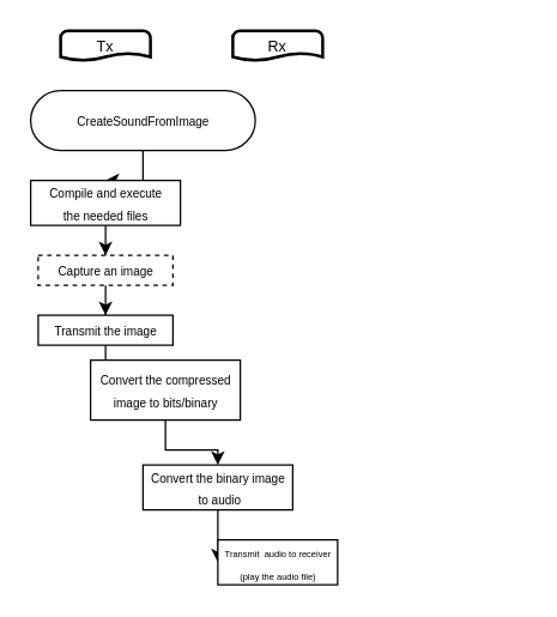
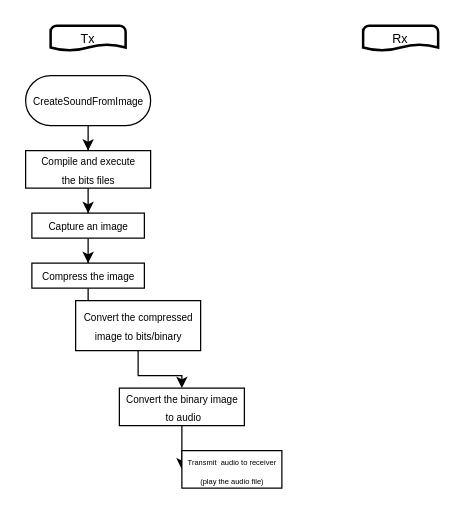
  <mxCell id="0" />
  <mxCell id="1" parent="0" />
  <mxCell id="2" value="" style="edgeStyle=orthogonalEdgeStyle;rounded=0;orthogonalLoop=1;jettySize=auto;html=1;" edge="1" parent="1" source="3" target="5"><mxGeometry relative="1" as="geometry" /></mxCell>
- <mxCell id="3" value="&lt;font style=&quot;font-size: 8px&quot;&gt;CreateSoundFromImage&lt;/font&gt;" style="html=1;dashed=0;whitespace=wrap;shape=mxgraph.dfd.start" vertex="1" parent="1"><mxGeometry x="20" y="60" width="150" height="40" as="geometry" /></mxCell>
+ <mxCell id="3" value="&lt;font style=&quot;font-size: 8px&quot;&gt;CreateSoundFromImage&lt;/font&gt;" style="html=1;dashed=0;whitespace=wrap;shape=mxgraph.dfd.start" vertex="1" parent="1"><mxGeometry x="20" y="60" width="100" height="40" as="geometry" /></mxCell>
  <mxCell id="4" value="" style="edgeStyle=orthogonalEdgeStyle;rounded=0;orthogonalLoop=1;jettySize=auto;html=1;" edge="1" parent="1" source="5" target="7"><mxGeometry relative="1" as="geometry" /></mxCell>
- <mxCell id="5" value="&lt;font style=&quot;font-size: 8px&quot;&gt;Compile and execute&lt;br&gt;the needed files&lt;/font&gt;" style="html=1;dashed=0;whitespace=wrap;" vertex="1" parent="1"><mxGeometry x="20" y="120" width="100" height="30" as="geometry" /></mxCell>
+ <mxCell id="5" value="&lt;font style=&quot;font-size: 8px&quot;&gt;Compile and execute&lt;br&gt;the bits files&lt;/font&gt;" style="html=1;dashed=0;whitespace=wrap;" vertex="1" parent="1"><mxGeometry x="20" y="120" width="100" height="30" as="geometry" /></mxCell>
  <mxCell id="6" value="" style="edgeStyle=orthogonalEdgeStyle;rounded=0;orthogonalLoop=1;jettySize=auto;html=1;" edge="1" parent="1" source="7" target="9"><mxGeometry relative="1" as="geometry" /></mxCell>
- <mxCell id="7" value="&lt;font style=&quot;font-size: 8px&quot;&gt;Capture an image&lt;/font&gt;" style="html=1;dashed=1;whitespace=wrap;" vertex="1" parent="1"><mxGeometry x="25" y="170" width="90" height="20" as="geometry" /></mxCell>
+ <mxCell id="7" value="&lt;font style=&quot;font-size: 8px&quot;&gt;Capture an image&lt;/font&gt;" style="html=1;dashed=0;whitespace=wrap;" vertex="1" parent="1"><mxGeometry x="25" y="170" width="90" height="20" as="geometry" /></mxCell>
  <mxCell id="8" value="" style="edgeStyle=orthogonalEdgeStyle;rounded=0;orthogonalLoop=1;jettySize=auto;html=1;" edge="1" parent="1" source="9" target="11"><mxGeometry relative="1" as="geometry" /></mxCell>
- <mxCell id="9" value="&lt;span style=&quot;font-size: 8px&quot;&gt;Transmit the image&lt;/span&gt;" style="html=1;dashed=0;whitespace=wrap;" vertex="1" parent="1"><mxGeometry x="25" y="210" width="90" height="20" as="geometry" /></mxCell>
+ <mxCell id="9" value="&lt;span style=&quot;font-size: 8px&quot;&gt;Compress the image&lt;/span&gt;" style="html=1;dashed=0;whitespace=wrap;" vertex="1" parent="1"><mxGeometry x="25" y="210" width="90" height="20" as="geometry" /></mxCell>
  <mxCell id="10" style="edgeStyle=orthogonalEdgeStyle;rounded=0;orthogonalLoop=1;jettySize=auto;html=1;entryX=0.5;entryY=0;entryDx=0;entryDy=0;" edge="1" parent="1" source="11" target="13"><mxGeometry relative="1" as="geometry" /></mxCell>
  <mxCell id="11" value="&lt;font style=&quot;font-size: 8px&quot;&gt;Convert the compressed &lt;br&gt;image to bits/binary&lt;/font&gt;" style="html=1;dashed=0;whitespace=wrap;" vertex="1" parent="1"><mxGeometry x="60" y="240" width="100" height="40" as="geometry" /></mxCell>
  <mxCell id="12" style="edgeStyle=orthogonalEdgeStyle;rounded=0;orthogonalLoop=1;jettySize=auto;html=1;exitX=0.5;exitY=1;exitDx=0;exitDy=0;entryX=0;entryY=0.5;entryDx=0;entryDy=0;" edge="1" parent="1" source="13" target="16"><mxGeometry relative="1" as="geometry" /></mxCell>
  <mxCell id="13" value="&lt;font style=&quot;font-size: 8px&quot;&gt;Convert the binary image&lt;br&gt;&amp;nbsp;to audio&lt;/font&gt;" style="html=1;dashed=0;whitespace=wrap;" vertex="1" parent="1"><mxGeometry x="95" y="310" width="100" height="30" as="geometry" /></mxCell>
  <mxCell id="14" value="&lt;font style=&quot;font-size: 10px&quot;&gt;Tx&lt;/font&gt;" style="strokeWidth=2;html=1;shape=mxgraph.flowchart.document2;whiteSpace=wrap;size=0.25;" vertex="1" parent="1"><mxGeometry x="40" y="20" width="60" height="20" as="geometry" /></mxCell>
- <mxCell id="15" value="&lt;font style=&quot;font-size: 10px&quot;&gt;Rx&lt;/font&gt;" style="strokeWidth=2;html=1;shape=mxgraph.flowchart.document2;whiteSpace=wrap;size=0.25;" vertex="1" parent="1"><mxGeometry x="155" y="20" width="60" height="20" as="geometry" /></mxCell>
+ <mxCell id="15" value="&lt;font style=&quot;font-size: 10px&quot;&gt;Rx&lt;/font&gt;" style="strokeWidth=2;html=1;shape=mxgraph.flowchart.document2;whiteSpace=wrap;size=0.25;" vertex="1" parent="1"><mxGeometry x="290" y="20" width="60" height="20" as="geometry" /></mxCell>
  <mxCell id="16" value="&lt;font style=&quot;font-size: 6px&quot;&gt;Transmit&amp;nbsp; audio to receiver&lt;br&gt;(play the audio file)&lt;/font&gt;" style="html=1;dashed=0;whitespace=wrap;" vertex="1" parent="1"><mxGeometry x="145" y="360" width="80" height="30" as="geometry" /></mxCell>
